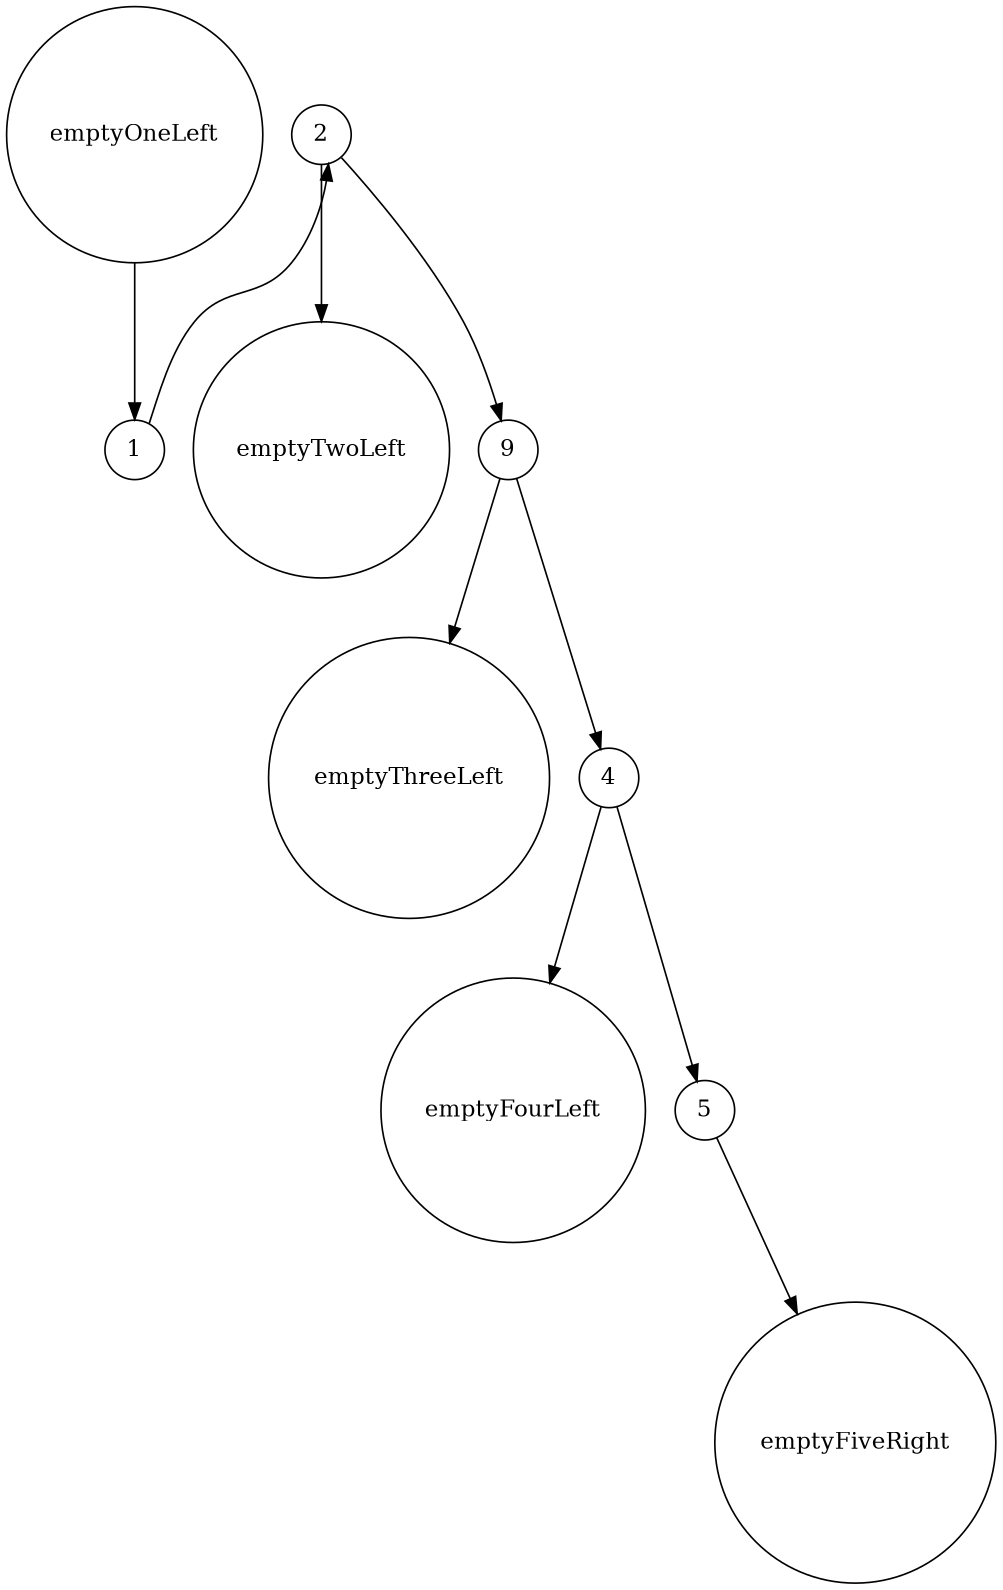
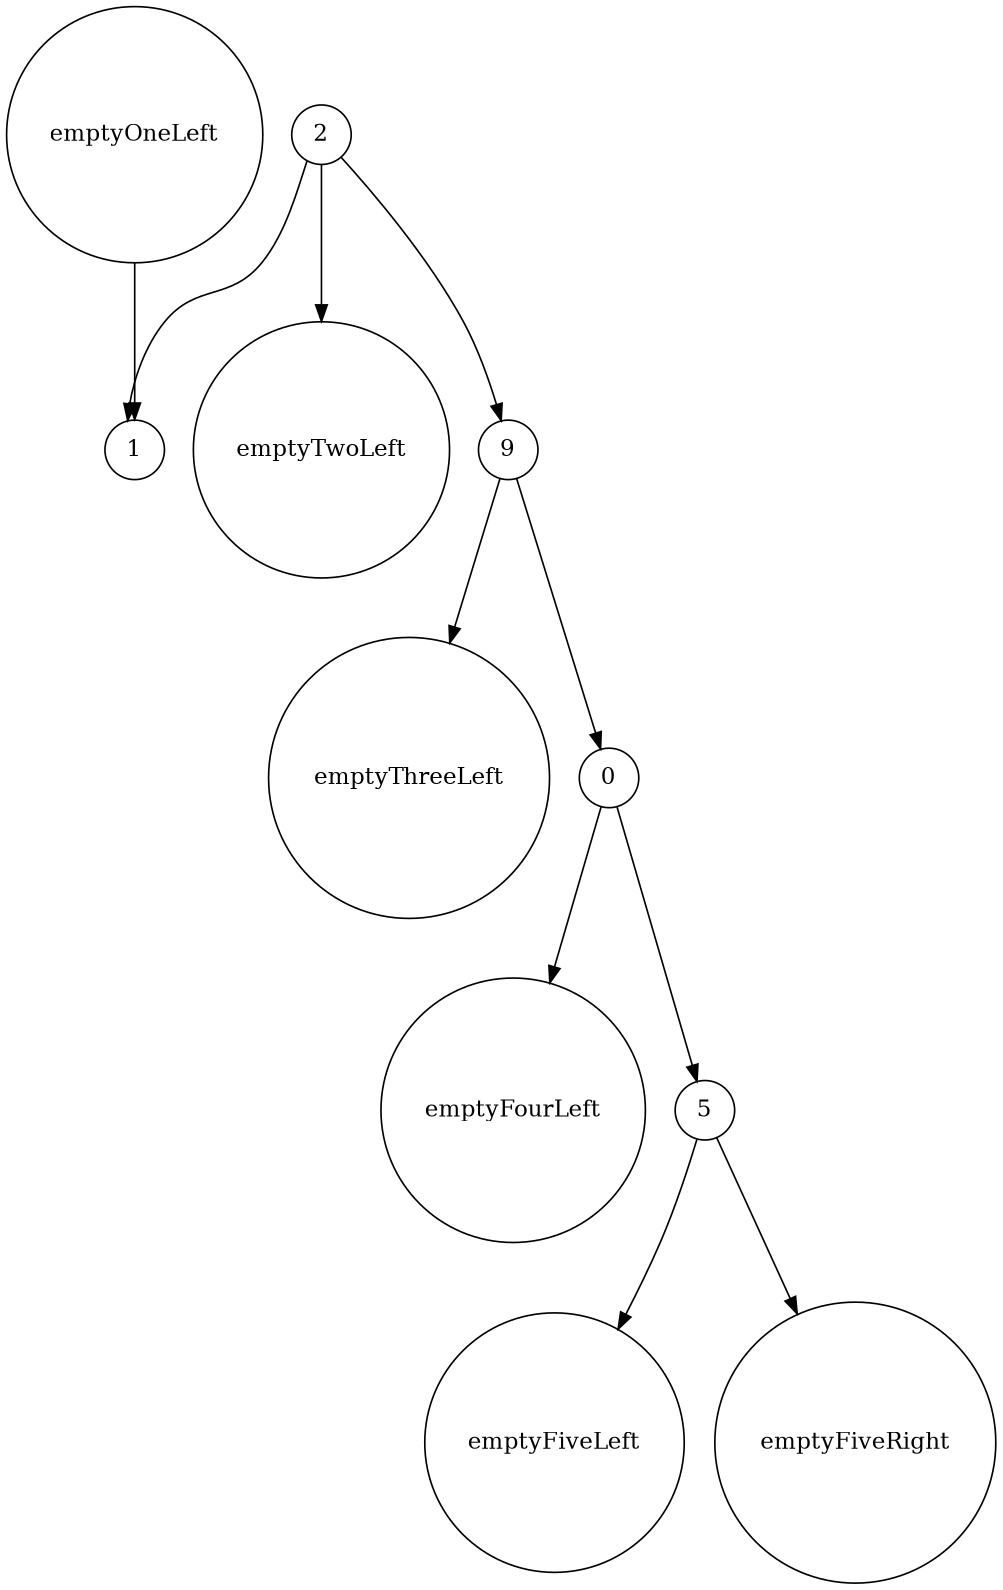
  digraph {
    node [shape=circle]
    n1 [label=2]
    emptyOneLeft
    n3 [label=9]
    emptyTwoLeft
-   n5 [label=4]
+   n5 [label=0]
    emptyThreeLeft
    n7 [label=5]
    emptyFourLeft
    n9 [label=1]
+   emptyFiveLeft
    emptyFiveRight
    subgraph sub_1 {
      rank=same
      n1
      emptyOneLeft
    }
    subgraph sub_2 {
      rank=same
      n3
      emptyTwoLeft
    }
    subgraph sub_3 {
      rank=same
      n5
      emptyThreeLeft
    }
    subgraph sub_4 {
      rank=same
      n7
      emptyFourLeft
    }
    n1 -> n3
    n1 -> emptyTwoLeft
    emptyOneLeft -> n1 [style=invis]
    emptyOneLeft -> n9
    n3 -> n5
    n3 -> emptyThreeLeft
    emptyTwoLeft -> n3 [style=invis]
    n5 -> n7
    n5 -> emptyFourLeft
    emptyThreeLeft -> n5 [style=invis]
+   n7 -> emptyFiveLeft
    n7 -> emptyFiveRight
    emptyFourLeft -> n7 [style=invis]
-   n9 -> n1
+   n1 -> n9
  }
